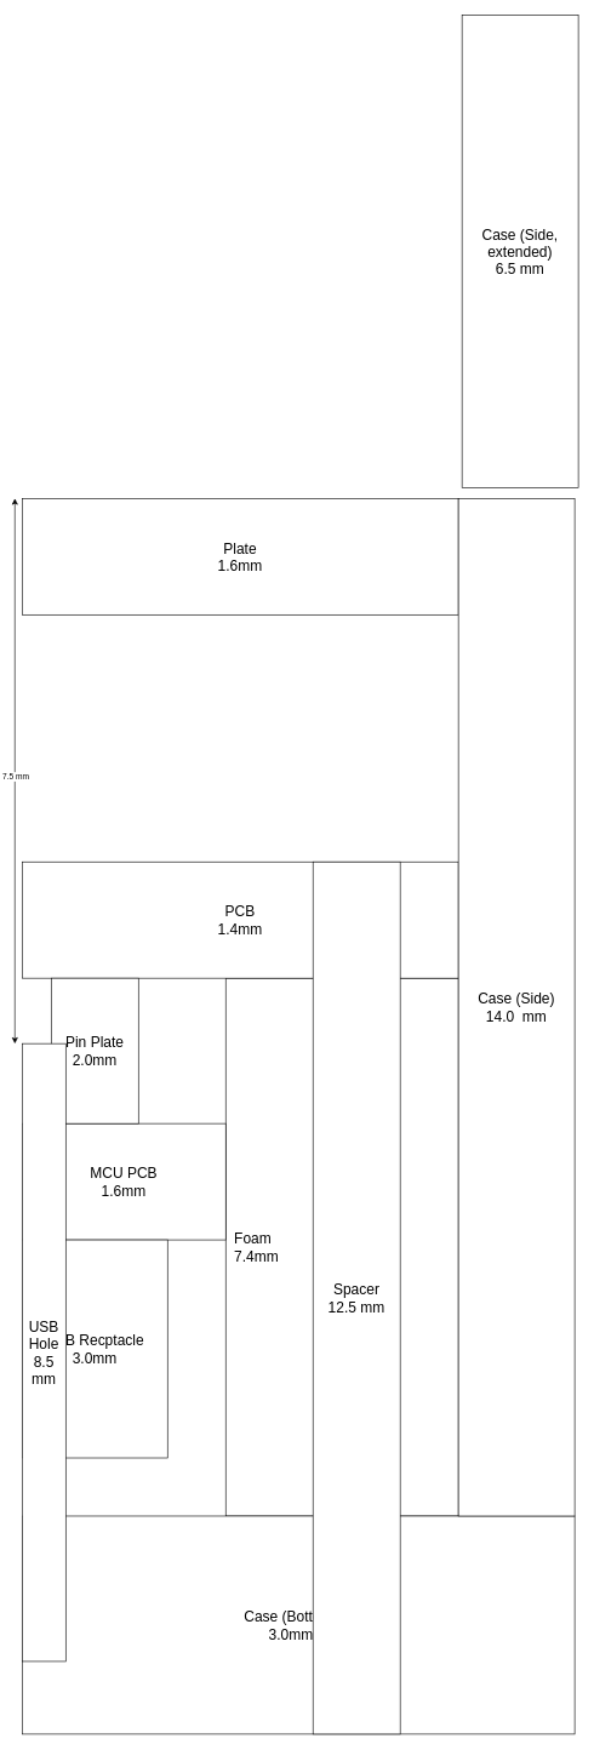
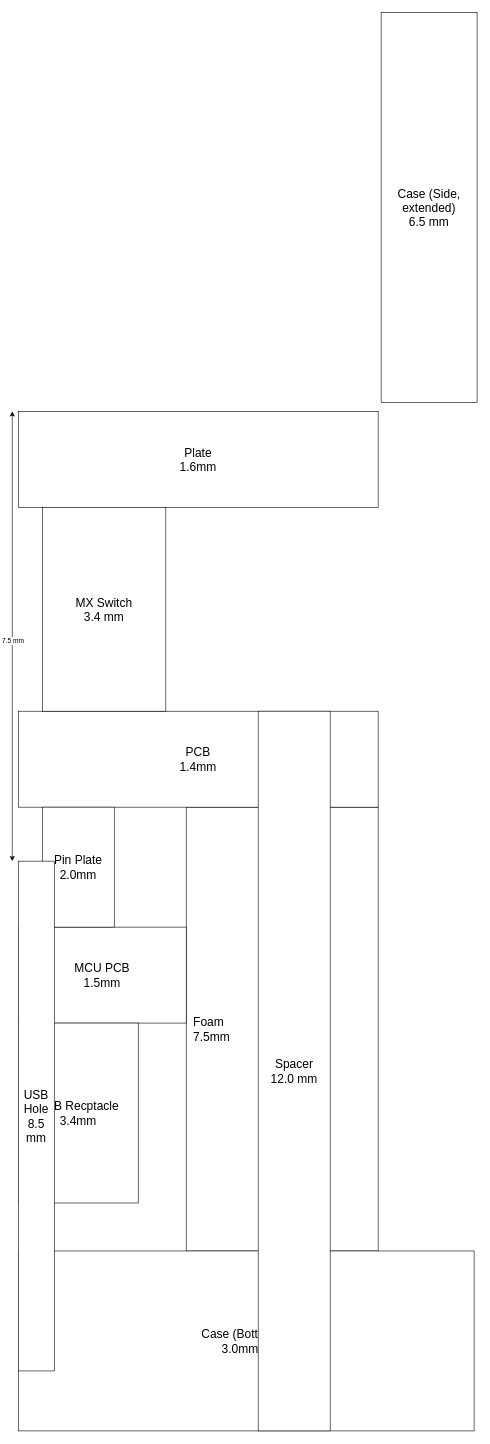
  <mxCell id="0" />
  <mxCell id="1" parent="0" />
- <mxCell id="2" value="Foam&lt;br style=&quot;font-size: 20px;&quot;&gt;7.4mm" style="rounded=0;whiteSpace=wrap;html=1;fontSize=20;align=left;spacingLeft=10;" vertex="1" parent="1"><mxGeometry x="310" y="1345" width="320" height="740" as="geometry" /></mxCell>
+ <mxCell id="2" value="Foam&lt;br style=&quot;font-size: 20px;&quot;&gt;7.5mm" style="rounded=0;whiteSpace=wrap;html=1;fontSize=20;align=left;spacingLeft=10;" vertex="1" parent="1"><mxGeometry x="310" y="1345" width="320" height="740" as="geometry" /></mxCell>
  <mxCell id="3" value="PCB&lt;br style=&quot;font-size: 20px;&quot;&gt;1.4mm" style="rounded=0;whiteSpace=wrap;html=1;fontSize=20;" vertex="1" parent="1"><mxGeometry y="1185" width="600" height="160" as="geometry" x="30" /></mxCell>
- <mxCell id="4" value="MCU PCB&lt;br style=&quot;font-size: 20px;&quot;&gt;1.6mm" style="rounded=0;whiteSpace=wrap;html=1;fontSize=20;" vertex="1" parent="1"><mxGeometry y="1545" width="280" height="160" as="geometry" x="30" /></mxCell>
- <mxCell id="5" value="USB Recptacle&lt;br style=&quot;font-size: 20px;&quot;&gt;3.0mm" style="rounded=0;whiteSpace=wrap;html=1;fontSize=20;" vertex="1" parent="1"><mxGeometry y="1705" width="200" height="300" as="geometry" x="30" /></mxCell>
+ <mxCell id="4" value="MCU PCB&lt;br style=&quot;font-size: 20px;&quot;&gt;1.5mm" style="rounded=0;whiteSpace=wrap;html=1;fontSize=20;" vertex="1" parent="1"><mxGeometry y="1545" width="280" height="160" as="geometry" x="30" /></mxCell>
+ <mxCell id="5" value="USB Recptacle&lt;br style=&quot;font-size: 20px;&quot;&gt;3.4mm" style="rounded=0;whiteSpace=wrap;html=1;fontSize=20;" vertex="1" parent="1"><mxGeometry y="1705" width="200" height="300" as="geometry" x="30" /></mxCell>
  <mxCell id="6" value="Case (Bottom)&#10;3.0mm" style="rounded=0;whiteSpace=wrap;html=1;align=center;labelPosition=center;verticalLabelPosition=middle;verticalAlign=middle;spacingLeft=10;spacingRight=30;fontSize=20;" vertex="1" parent="1"><mxGeometry y="2085" width="760" height="300" as="geometry" x="30" /></mxCell>
  <mxCell id="7" value="Pin Plate&lt;br&gt;2.0mm" style="rounded=0;whiteSpace=wrap;html=1;fontSize=20;" vertex="1" parent="1"><mxGeometry x="70" y="1345" width="120" height="200" as="geometry" /></mxCell>
- <mxCell id="8" value="Spacer&lt;br style=&quot;font-size: 20px;&quot;&gt;12.5 mm" style="rounded=0;whiteSpace=wrap;html=1;fontSize=20;" vertex="1" parent="1"><mxGeometry x="430" y="1185" width="120" height="1200" as="geometry" /></mxCell>
+ <mxCell id="8" value="Spacer&lt;br style=&quot;font-size: 20px;&quot;&gt;12.0 mm" style="rounded=0;whiteSpace=wrap;html=1;fontSize=20;" vertex="1" parent="1"><mxGeometry x="430" y="1185" width="120" height="1200" as="geometry" /></mxCell>
  <mxCell id="9" value="Plate&lt;br style=&quot;font-size: 20px;&quot;&gt;1.6mm" style="rounded=0;whiteSpace=wrap;html=1;fontSize=20;" vertex="1" parent="1"><mxGeometry y="685" width="600" height="160" as="geometry" x="30" /></mxCell>
- <mxCell id="11" value="Case (Side)&lt;br style=&quot;font-size: 20px;&quot;&gt;14.0&amp;nbsp; mm" style="rounded=0;whiteSpace=wrap;html=1;fontSize=20;" vertex="1" parent="1"><mxGeometry x="630" y="685" width="160" height="1400" as="geometry" /></mxCell>
+ <mxCell id="10" value="MX Switch&lt;br style=&quot;font-size: 20px;&quot;&gt;3.4 mm" style="rounded=0;whiteSpace=wrap;html=1;fontSize=20;" vertex="1" parent="1"><mxGeometry x="70" y="845" width="206" height="340" as="geometry" /></mxCell>
  <mxCell id="12" value="Case (Side, extended)&lt;br&gt;6.5 mm" style="rounded=0;whiteSpace=wrap;html=1;fontSize=20;" vertex="1" parent="1"><mxGeometry x="635" y="20" width="160" height="650" as="geometry" /></mxCell>
  <mxCell id="13" value="USB Hole&lt;br&gt;8.5 mm" style="rounded=0;whiteSpace=wrap;html=1;fontSize=20;" vertex="1" parent="1"><mxGeometry y="1435" width="60" height="850" as="geometry" x="30" /></mxCell>
  <mxCell id="14" value="" style="endArrow=classic;startArrow=classic;html=1;rounded=0;" edge="1" parent="1"><mxGeometry width="50" height="50" relative="1" as="geometry"><mxPoint x="20" y="1435" as="sourcePoint" /><mxPoint x="20" y="685" as="targetPoint" /></mxGeometry></mxCell>
  <mxCell id="15" value="7.5 mm" style="edgeLabel;html=1;align=center;verticalAlign=middle;resizable=0;points=[];" vertex="1" connectable="0" parent="14"><mxGeometry x="-0.019" relative="1" as="geometry"><mxPoint as="offset" /></mxGeometry></mxCell>
